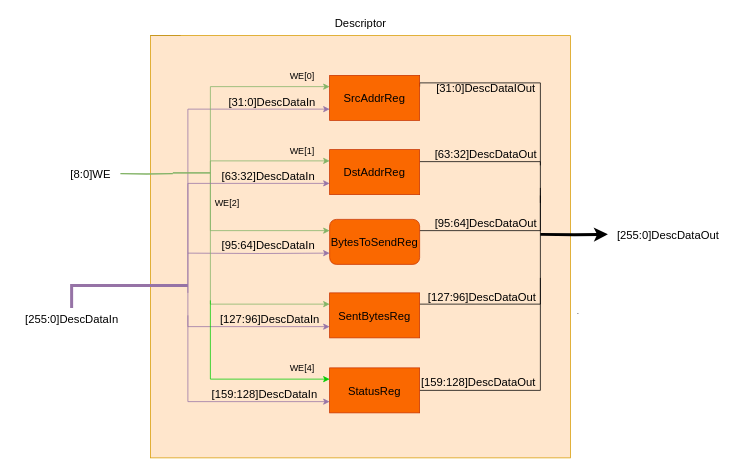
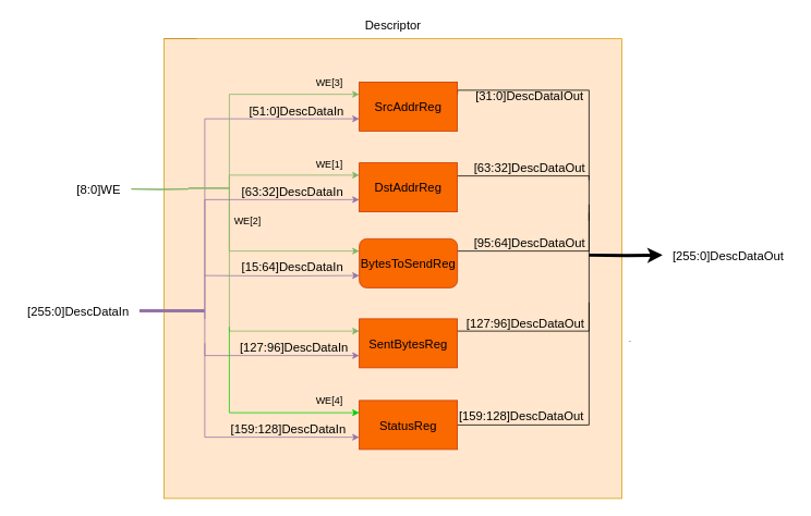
  <mxCell id="0" />
  <mxCell id="1" parent="0" />
  <mxCell id="2" style="edgeStyle=orthogonalEdgeStyle;rounded=0;orthogonalLoop=1;jettySize=auto;html=1;exitX=0;exitY=0;exitDx=0;exitDy=0;entryX=0;entryY=0.25;entryDx=0;entryDy=0;fontSize=15;endArrow=none;endFill=0;" parent="1" source="3" edge="1"><mxGeometry relative="1" as="geometry"><Array as="points"><mxPoint x="240" y="110" /><mxPoint x="320" y="110" /><mxPoint x="320" y="145" /></Array><mxPoint x="439" y="145" as="targetPoint" /></mxGeometry></mxCell>
  <mxCell id="3" value="" style="rounded=0;whiteSpace=wrap;html=1;fillColor=#ffe6cc;strokeColor=#d79b00;" parent="1" vertex="1"><mxGeometry x="200" y="47" width="560" height="563" as="geometry" /></mxCell>
  <mxCell id="4" value="&lt;font style=&quot;font-size: 15px&quot;&gt;Descriptor&lt;/font&gt;" style="text;html=1;align=center;verticalAlign=middle;resizable=0;points=[];autosize=1;strokeColor=none;fillColor=none;" parent="1" vertex="1"><mxGeometry x="440" y="20" width="80" height="20" as="geometry" /></mxCell>
  <mxCell id="5" style="edgeStyle=orthogonalEdgeStyle;rounded=0;orthogonalLoop=1;jettySize=auto;html=1;exitX=1;exitY=0.25;exitDx=0;exitDy=0;endArrow=none;endFill=0;" parent="1" source="15" edge="1"><mxGeometry relative="1" as="geometry"><mxPoint x="720" y="220" as="targetPoint" /><mxPoint x="559" y="145" as="sourcePoint" /><Array as="points"><mxPoint x="559" y="110" /><mxPoint x="720" y="110" /></Array></mxGeometry></mxCell>
  <mxCell id="6" style="edgeStyle=orthogonalEdgeStyle;rounded=0;orthogonalLoop=1;jettySize=auto;html=1;exitX=1;exitY=0.25;exitDx=0;exitDy=0;endArrow=none;endFill=0;" parent="1" edge="1"><mxGeometry relative="1" as="geometry"><mxPoint x="720" y="270" as="targetPoint" /><mxPoint x="559" y="215" as="sourcePoint" /><Array as="points"><mxPoint x="720" y="215" /><mxPoint x="720" y="260" /></Array></mxGeometry></mxCell>
  <mxCell id="7" style="edgeStyle=orthogonalEdgeStyle;rounded=0;orthogonalLoop=1;jettySize=auto;html=1;exitX=1;exitY=0.25;exitDx=0;exitDy=0;endArrow=none;endFill=0;" parent="1" source="9" edge="1"><mxGeometry relative="1" as="geometry"><mxPoint x="720" y="250" as="targetPoint" /><Array as="points"><mxPoint x="720" y="307" /></Array></mxGeometry></mxCell>
  <mxCell id="8" style="edgeStyle=orthogonalEdgeStyle;rounded=0;orthogonalLoop=1;jettySize=auto;html=1;exitX=0;exitY=0.75;exitDx=0;exitDy=0;startArrow=none;startFill=0;endArrow=classic;endFill=1;strokeColor=#9673a6;strokeWidth=1;entryX=0;entryY=0.75;entryDx=0;entryDy=0;fillColor=#e1d5e7;" edge="1" parent="1" target="9"><mxGeometry relative="1" as="geometry"><mxPoint x="250" y="337" as="sourcePoint" /></mxGeometry></mxCell>
  <mxCell id="9" value="BytesToSendReg" style="whiteSpace=wrap;html=1;fontSize=15;fillColor=#fa6800;fontColor=#000000;strokeColor=#C73500;rounded=1;" parent="1" vertex="1"><mxGeometry x="439" y="292" width="120" height="60" as="geometry" /></mxCell>
  <mxCell id="10" style="edgeStyle=orthogonalEdgeStyle;rounded=0;orthogonalLoop=1;jettySize=auto;html=1;startArrow=none;startFill=1;endArrow=none;endFill=0;" parent="1" edge="1"><mxGeometry relative="1" as="geometry"><mxPoint x="770" y="417" as="targetPoint" /><mxPoint x="770" y="418" as="sourcePoint" /><Array as="points"><mxPoint x="770" y="417" /></Array></mxGeometry></mxCell>
  <mxCell id="11" style="edgeStyle=orthogonalEdgeStyle;rounded=0;orthogonalLoop=1;jettySize=auto;html=1;exitX=1;exitY=0.25;exitDx=0;exitDy=0;fontSize=15;startArrow=none;startFill=0;endArrow=none;endFill=0;strokeColor=#000000;" parent="1" source="12" edge="1"><mxGeometry relative="1" as="geometry"><mxPoint x="720" y="260" as="targetPoint" /><Array as="points"><mxPoint x="720" y="405" /><mxPoint x="720" y="260" /></Array></mxGeometry></mxCell>
  <mxCell id="12" value="SentBytesReg" style="rounded=0;whiteSpace=wrap;html=1;fontSize=15;fillColor=#fa6800;fontColor=#000000;strokeColor=#C73500;" parent="1" vertex="1"><mxGeometry x="439" y="390" width="120" height="60" as="geometry" /></mxCell>
  <mxCell id="13" value="[8:0]WE" style="text;html=1;align=center;verticalAlign=middle;resizable=0;points=[];autosize=1;strokeColor=none;fillColor=none;fontSize=15;" parent="1" vertex="1"><mxGeometry x="80" y="216" width="80" height="30" as="geometry" /></mxCell>
  <mxCell id="14" style="edgeStyle=orthogonalEdgeStyle;rounded=0;orthogonalLoop=1;jettySize=auto;html=1;strokeColor=#9673a6;strokeWidth=1;entryX=0;entryY=0.75;entryDx=0;entryDy=0;fillColor=#e1d5e7;" edge="1" parent="1" target="15"><mxGeometry relative="1" as="geometry"><mxPoint x="250" y="390" as="sourcePoint" /><Array as="points"><mxPoint x="250" y="380" /><mxPoint x="250" y="145" /></Array></mxGeometry></mxCell>
  <mxCell id="15" value="SrcAddrReg" style="rounded=0;whiteSpace=wrap;html=1;fontSize=15;fillColor=#fa6800;fontColor=#000000;strokeColor=#C73500;" parent="1" vertex="1"><mxGeometry x="439" y="100" width="120" height="60" as="geometry" /></mxCell>
  <mxCell id="16" style="edgeStyle=orthogonalEdgeStyle;rounded=0;orthogonalLoop=1;jettySize=auto;html=1;exitX=0;exitY=0.5;exitDx=0;exitDy=0;startArrow=none;startFill=0;endArrow=none;endFill=0;strokeColor=#82b366;fillColor=#d5e8d4;strokeWidth=2;" parent="1" edge="1" target="13"><mxGeometry relative="1" as="geometry"><mxPoint x="160" y="231" as="targetPoint" /><mxPoint x="230" y="231" as="sourcePoint" /></mxGeometry></mxCell>
  <mxCell id="17" style="edgeStyle=orthogonalEdgeStyle;rounded=0;orthogonalLoop=1;jettySize=auto;html=1;startArrow=none;startFill=0;endArrow=classic;endFill=1;strokeColor=#82b366;fillColor=#d5e8d4;entryX=0;entryY=0.25;entryDx=0;entryDy=0;" parent="1" target="15" edge="1"><mxGeometry relative="1" as="geometry"><mxPoint x="404" y="100" as="targetPoint" /><Array as="points"><mxPoint x="280" y="230" /><mxPoint x="280" y="115" /></Array><mxPoint x="230" y="230" as="sourcePoint" /></mxGeometry></mxCell>
  <mxCell id="18" style="edgeStyle=orthogonalEdgeStyle;rounded=0;orthogonalLoop=1;jettySize=auto;html=1;startArrow=none;startFill=0;endArrow=classic;endFill=1;strokeColor=#82b366;fillColor=#d5e8d4;entryX=0;entryY=0.25;entryDx=0;entryDy=0;" parent="1" target="23" edge="1"><mxGeometry relative="1" as="geometry"><mxPoint x="404" y="199" as="targetPoint" /><Array as="points"><mxPoint x="280" y="214" /></Array><mxPoint x="280" y="230" as="sourcePoint" /></mxGeometry></mxCell>
  <mxCell id="19" style="edgeStyle=orthogonalEdgeStyle;rounded=0;orthogonalLoop=1;jettySize=auto;html=1;startArrow=none;startFill=0;endArrow=classic;endFill=1;strokeColor=#82b366;fillColor=#d5e8d4;entryX=0;entryY=0.25;entryDx=0;entryDy=0;" parent="1" target="9" edge="1"><mxGeometry relative="1" as="geometry"><mxPoint x="404" y="291" as="targetPoint" /><Array as="points"><mxPoint x="280" y="230" /><mxPoint x="280" y="307" /></Array><mxPoint x="230" y="230" as="sourcePoint" /></mxGeometry></mxCell>
  <mxCell id="20" style="edgeStyle=orthogonalEdgeStyle;rounded=0;orthogonalLoop=1;jettySize=auto;html=1;startArrow=none;startFill=0;endArrow=classic;endFill=1;strokeColor=#82b366;fillColor=#d5e8d4;entryX=0;entryY=0.25;entryDx=0;entryDy=0;" parent="1" target="12" edge="1"><mxGeometry relative="1" as="geometry"><mxPoint x="405.18" y="393.74" as="targetPoint" /><Array as="points"><mxPoint x="280" y="230" /><mxPoint x="280" y="405" /></Array><mxPoint x="230" y="230" as="sourcePoint" /></mxGeometry></mxCell>
  <mxCell id="21" style="edgeStyle=orthogonalEdgeStyle;rounded=0;orthogonalLoop=1;jettySize=auto;html=1;startArrow=none;startFill=0;endArrow=none;endFill=0;strokeColor=#9673a6;fillColor=#e1d5e7;strokeWidth=4;" parent="1" edge="1" target="27"><mxGeometry relative="1" as="geometry"><mxPoint x="150" y="379" as="targetPoint" /><mxPoint x="230" y="380" as="sourcePoint" /><Array as="points"><mxPoint x="250" y="380" /><mxPoint x="250" y="380" /></Array></mxGeometry></mxCell>
  <mxCell id="22" style="edgeStyle=orthogonalEdgeStyle;rounded=0;orthogonalLoop=1;jettySize=auto;html=1;startArrow=classic;startFill=1;endArrow=none;endFill=0;strokeColor=#9673a6;fillColor=#e1d5e7;exitX=0;exitY=0.75;exitDx=0;exitDy=0;" parent="1" source="23" edge="1"><mxGeometry relative="1" as="geometry"><mxPoint x="250" y="380" as="targetPoint" /><mxPoint x="405.52" y="245.56" as="sourcePoint" /><Array as="points"><mxPoint x="250" y="244" /><mxPoint x="250" y="380" /></Array></mxGeometry></mxCell>
  <mxCell id="23" value="DstAddrReg" style="rounded=0;whiteSpace=wrap;html=1;fontSize=15;fillColor=#fa6800;fontColor=#000000;strokeColor=#C73500;" parent="1" vertex="1"><mxGeometry x="439" y="199" width="120" height="60" as="geometry" /></mxCell>
  <mxCell id="24" style="edgeStyle=orthogonalEdgeStyle;rounded=0;orthogonalLoop=1;jettySize=auto;html=1;exitX=0;exitY=0.75;exitDx=0;exitDy=0;fontSize=15;startArrow=classic;startFill=1;endArrow=none;endFill=0;strokeColor=#9673a6;fillColor=#e1d5e7;" parent="1" source="12" edge="1"><mxGeometry relative="1" as="geometry"><mxPoint x="250" y="380" as="targetPoint" /><mxPoint x="299.393" y="426.893" as="sourcePoint" /><Array as="points"><mxPoint x="250" y="435" /><mxPoint x="250" y="380" /></Array></mxGeometry></mxCell>
  <mxCell id="25" style="edgeStyle=orthogonalEdgeStyle;rounded=0;orthogonalLoop=1;jettySize=auto;html=1;fontSize=15;startArrow=none;startFill=0;endArrow=classic;endFill=1;strokeColor=#000000;strokeWidth=4;" parent="1" edge="1" target="26"><mxGeometry relative="1" as="geometry"><mxPoint x="820" y="312.5" as="targetPoint" /><mxPoint x="720" y="312" as="sourcePoint" /></mxGeometry></mxCell>
  <mxCell id="26" value="[255:0]DescDataOut" style="text;html=1;align=center;verticalAlign=middle;resizable=0;points=[];autosize=1;strokeColor=none;fillColor=none;fontSize=15;" parent="1" vertex="1"><mxGeometry x="810" y="297" width="160" height="30" as="geometry" /></mxCell>
- <mxCell id="27" value="&lt;span style=&quot;font-size: 15px;&quot;&gt;[255:0]DescDataIn&lt;/span&gt;" style="text;html=1;align=center;verticalAlign=middle;resizable=0;points=[];autosize=1;strokeColor=none;fillColor=none;" parent="1" vertex="1"><mxGeometry x="20" y="410" width="150" height="30" as="geometry" /></mxCell>
+ <mxCell id="27" value="&lt;span style=&quot;font-size: 15px;&quot;&gt;[255:0]DescDataIn&lt;/span&gt;" style="text;html=1;align=center;verticalAlign=middle;resizable=0;points=[];autosize=1;strokeColor=none;fillColor=none;" parent="1" vertex="1"><mxGeometry x="20" y="365" width="150" height="30" as="geometry" /></mxCell>
  <mxCell id="28" value="&lt;span style=&quot;font-size: 15px;&quot;&gt;[31:0]DescDataIOut&lt;/span&gt;" style="text;html=1;align=center;verticalAlign=middle;resizable=0;points=[];autosize=1;strokeColor=none;fillColor=none;" parent="1" vertex="1"><mxGeometry x="567" y="101" width="160" height="30" as="geometry" /></mxCell>
  <mxCell id="29" value="&lt;span style=&quot;font-size: 15px;&quot;&gt;[63:32]DescDataOut&lt;/span&gt;" style="text;html=1;align=center;verticalAlign=middle;resizable=0;points=[];autosize=1;strokeColor=none;fillColor=none;" parent="1" vertex="1"><mxGeometry x="567" y="190" width="160" height="30" as="geometry" /></mxCell>
  <mxCell id="30" value="&lt;span style=&quot;font-size: 15px;&quot;&gt;[95:64]DescDataOut&lt;/span&gt;" style="text;html=1;align=center;verticalAlign=middle;resizable=0;points=[];autosize=1;strokeColor=none;fillColor=none;" parent="1" vertex="1"><mxGeometry x="567" y="281" width="160" height="30" as="geometry" /></mxCell>
  <mxCell id="31" style="edgeStyle=orthogonalEdgeStyle;rounded=0;orthogonalLoop=1;jettySize=auto;html=1;entryX=0;entryY=0.25;entryDx=0;entryDy=0;strokeColor=#00CC00;" edge="1" parent="1" target="34"><mxGeometry relative="1" as="geometry"><mxPoint x="280" y="400" as="sourcePoint" /><Array as="points"><mxPoint x="280" y="400" /><mxPoint x="280" y="505" /></Array></mxGeometry></mxCell>
  <mxCell id="32" style="edgeStyle=orthogonalEdgeStyle;rounded=0;orthogonalLoop=1;jettySize=auto;html=1;strokeColor=#9673a6;entryX=0;entryY=0.75;entryDx=0;entryDy=0;fillColor=#e1d5e7;" edge="1" parent="1" target="34"><mxGeometry relative="1" as="geometry"><mxPoint x="250" y="420" as="sourcePoint" /><Array as="points"><mxPoint x="250" y="420" /><mxPoint x="250" y="535" /></Array></mxGeometry></mxCell>
  <mxCell id="33" style="edgeStyle=orthogonalEdgeStyle;rounded=0;orthogonalLoop=1;jettySize=auto;html=1;exitX=1;exitY=0.5;exitDx=0;exitDy=0;startArrow=none;startFill=0;strokeColor=#000000;strokeWidth=1;endArrow=none;endFill=0;" edge="1" parent="1" source="34"><mxGeometry relative="1" as="geometry"><mxPoint x="720" y="370" as="targetPoint" /><Array as="points"><mxPoint x="720" y="520" /><mxPoint x="720" y="370" /></Array></mxGeometry></mxCell>
  <mxCell id="34" value="StatusReg" style="rounded=0;whiteSpace=wrap;html=1;fontSize=15;fillColor=#fa6800;fontColor=#000000;strokeColor=#C73500;" vertex="1" parent="1"><mxGeometry x="439" y="490" width="120" height="60" as="geometry" /></mxCell>
  <mxCell id="35" value="&lt;span style=&quot;font-size: 15px;&quot;&gt;[127:96]DescDataOut&lt;/span&gt;" style="text;html=1;align=center;verticalAlign=middle;resizable=0;points=[];autosize=1;strokeColor=none;fillColor=none;" vertex="1" parent="1"><mxGeometry x="557" y="380" width="170" height="30" as="geometry" /></mxCell>
- <mxCell id="36" value="WE[0]" style="text;html=1;align=center;verticalAlign=middle;resizable=0;points=[];autosize=1;strokeColor=none;fillColor=none;" vertex="1" parent="1"><mxGeometry x="372" y="86" width="60" height="30" as="geometry" /></mxCell>
+ <mxCell id="36" value="WE[3]" style="text;html=1;align=center;verticalAlign=middle;resizable=0;points=[];autosize=1;strokeColor=none;fillColor=none;" vertex="1" parent="1"><mxGeometry x="372" y="86" width="60" height="30" as="geometry" /></mxCell>
  <mxCell id="37" value="WE[1]" style="text;html=1;align=center;verticalAlign=middle;resizable=0;points=[];autosize=1;strokeColor=none;fillColor=none;" vertex="1" parent="1"><mxGeometry x="372" y="186" width="60" height="30" as="geometry" /></mxCell>
  <mxCell id="38" value="WE[2]" style="text;html=1;align=center;verticalAlign=middle;resizable=0;points=[];autosize=1;strokeColor=none;fillColor=none;" vertex="1" parent="1"><mxGeometry x="272" y="256" width="60" height="30" as="geometry" /></mxCell>
  <mxCell id="39" value="WE[4]" style="text;html=1;align=center;verticalAlign=middle;resizable=0;points=[];autosize=1;strokeColor=none;fillColor=none;" vertex="1" parent="1"><mxGeometry x="372" y="476" width="60" height="30" as="geometry" /></mxCell>
- <mxCell id="40" value="&lt;span style=&quot;font-size: 15px;&quot;&gt;[31:0]DescDataIn&lt;/span&gt;" style="text;html=1;align=center;verticalAlign=middle;resizable=0;points=[];autosize=1;strokeColor=none;fillColor=none;" vertex="1" parent="1"><mxGeometry x="292" y="120" width="140" height="30" as="geometry" /></mxCell>
+ <mxCell id="40" value="&lt;span style=&quot;font-size: 15px;&quot;&gt;[51:0]DescDataIn&lt;/span&gt;" style="text;html=1;align=center;verticalAlign=middle;resizable=0;points=[];autosize=1;strokeColor=none;fillColor=none;" vertex="1" parent="1"><mxGeometry x="292" y="120" width="140" height="30" as="geometry" /></mxCell>
  <mxCell id="41" value="&lt;span style=&quot;font-size: 15px;&quot;&gt;[63:32]DescDataIn&lt;/span&gt;" style="text;html=1;align=center;verticalAlign=middle;resizable=0;points=[];autosize=1;strokeColor=none;fillColor=none;" vertex="1" parent="1"><mxGeometry x="282" y="219" width="150" height="30" as="geometry" /></mxCell>
- <mxCell id="42" value="&lt;span style=&quot;font-size: 15px;&quot;&gt;[95:64]DescDataIn&lt;/span&gt;" style="text;html=1;align=center;verticalAlign=middle;resizable=0;points=[];autosize=1;strokeColor=none;fillColor=none;" vertex="1" parent="1"><mxGeometry x="282" y="311" width="150" height="30" as="geometry" /></mxCell>
+ <mxCell id="42" value="&lt;span style=&quot;font-size: 15px;&quot;&gt;[15:64]DescDataIn&lt;/span&gt;" style="text;html=1;align=center;verticalAlign=middle;resizable=0;points=[];autosize=1;strokeColor=none;fillColor=none;" vertex="1" parent="1"><mxGeometry x="282" y="311" width="150" height="30" as="geometry" /></mxCell>
  <mxCell id="43" value="&lt;span style=&quot;font-size: 15px;&quot;&gt;[127:96]DescDataIn&lt;/span&gt;" style="text;html=1;align=center;verticalAlign=middle;resizable=0;points=[];autosize=1;strokeColor=none;fillColor=none;" vertex="1" parent="1"><mxGeometry x="279" y="410" width="160" height="30" as="geometry" /></mxCell>
  <mxCell id="44" value="&lt;span style=&quot;font-size: 15px;&quot;&gt;[159:128]DescDataIn&lt;/span&gt;" style="text;html=1;align=center;verticalAlign=middle;resizable=0;points=[];autosize=1;strokeColor=none;fillColor=none;" vertex="1" parent="1"><mxGeometry x="272" y="510" width="160" height="30" as="geometry" /></mxCell>
  <mxCell id="45" value="&lt;span style=&quot;font-size: 15px;&quot;&gt;[159:128]DescDataOut&lt;/span&gt;" style="text;html=1;align=center;verticalAlign=middle;resizable=0;points=[];autosize=1;strokeColor=none;fillColor=none;" vertex="1" parent="1"><mxGeometry x="547" y="493" width="180" height="30" as="geometry" /></mxCell>
